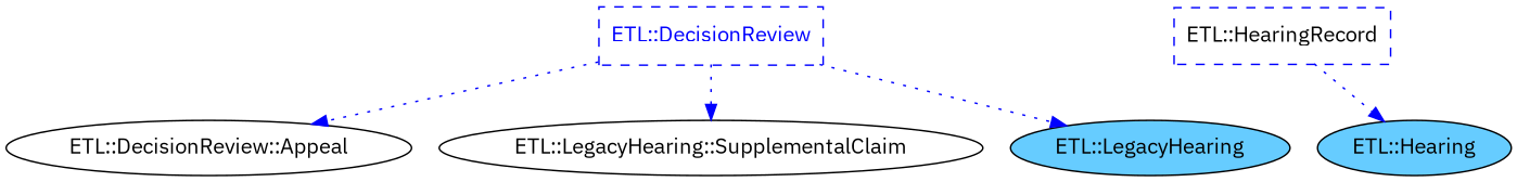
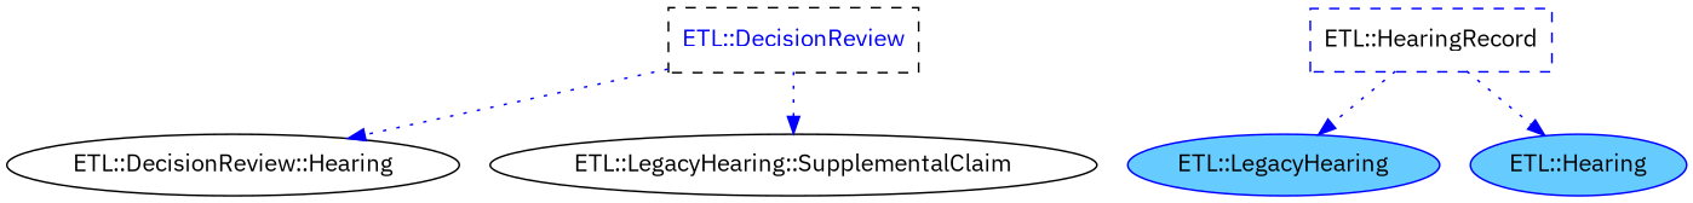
  digraph {
    fontname="IBM Plex Sans"
    rankdir=TB
    splines=line
    node [fontname="IBM Plex Sans"]
    edge [color=blue fontname="IBM Plex Sans" style=dotted]
-   n1 [color=blue fontcolor=blue label="ETL::DecisionReview" shape=record style=dashed]
-   n2 [label="ETL::DecisionReview::Appeal"]
+   n1 [color=black fontcolor=blue label="ETL::DecisionReview" shape=record style=dashed]
+   n2 [label="ETL::DecisionReview::Hearing"]
    n3 [label="ETL::LegacyHearing::SupplementalClaim"]
    n4 [color=blue fillcolor="#66ccff" fontcolor=black label="ETL::HearingRecord" shape=record style=dashed]
-   n5 [fillcolor="#66ccff" label="ETL::Hearing" style=filled]
-   n6 [fillcolor="#66ccff" label="ETL::LegacyHearing" style=filled]
+   n5 [fillcolor="#66ccff" label="ETL::Hearing" style=filled color=blue]
+   n6 [fillcolor="#66ccff" label="ETL::LegacyHearing" style=filled color=blue]
    n1 -> n2
    n1 -> n3
    n4 -> n5
-   n1 -> n6
+   n4 -> n6
  }
